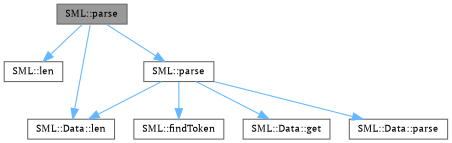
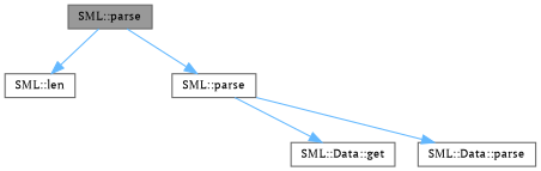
  digraph {
    fontname="PT Serif"
    rankdir=TB
    node [color=grey40 fillcolor=white fontname="PT Serif" fontsize=10 shape=box style=filled]
    edge [color=steelblue1 fontname="PT Serif" fontsize=10 labelfontname=Helvetica labelfontsize=10 style=solid]
    n1 [color=gray40 fillcolor=grey60 fontcolor=black height=0.2 label="SML::parse" width=0.4]
    n2 [height=0.2 label="SML::len" width=0.4]
-   n3 [height=0.2 label="SML::Data::len" width=0.4]
    n4 [height=0.2 label="SML::parse" width=0.4]
-   n5 [height=0.2 label="SML::findToken" width=0.4]
    n6 [height=0.2 label="SML::Data::get" width=0.4]
    n7 [height=0.2 label="SML::Data::parse" width=0.4]
    n1 -> n2
-   n1 -> n3
    n1 -> n4
-   n4 -> n3
-   n4 -> n5
    n4 -> n6
    n4 -> n7
  }
